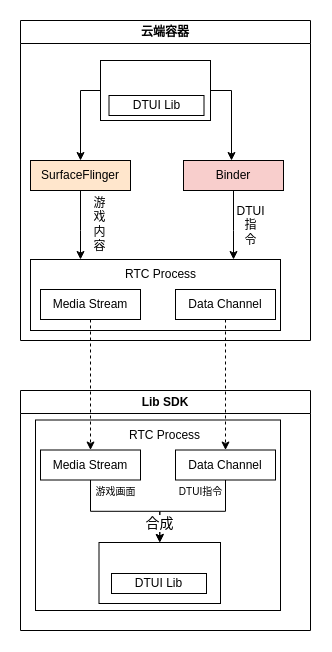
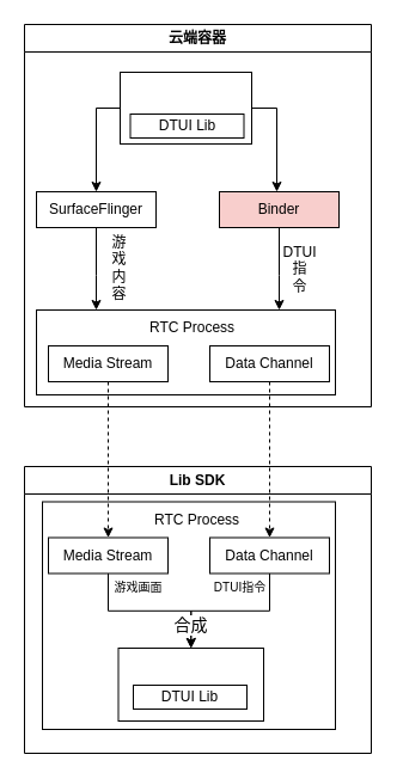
  <mxCell id="0" />
  <mxCell id="1" parent="0" />
  <mxCell id="2" style="edgeStyle=orthogonalEdgeStyle;rounded=0;orthogonalLoop=1;jettySize=auto;html=1;" edge="1" parent="1" source="4" target="7"><mxGeometry relative="1" as="geometry"><Array as="points"><mxPoint x="80" y="90" /></Array></mxGeometry></mxCell>
  <mxCell id="3" style="edgeStyle=orthogonalEdgeStyle;rounded=0;orthogonalLoop=1;jettySize=auto;html=1;" edge="1" parent="1"><mxGeometry relative="1" as="geometry"><mxPoint x="208" y="90" as="sourcePoint" /><mxPoint x="231" y="160" as="targetPoint" /><Array as="points"><mxPoint x="231" y="90" /></Array></mxGeometry></mxCell>
  <mxCell id="4" value="" style="rounded=0;whiteSpace=wrap;html=1;" vertex="1" parent="1"><mxGeometry x="100" y="60" width="110" height="60" as="geometry" /></mxCell>
  <mxCell id="5" value="DTUI Lib" style="rounded=0;whiteSpace=wrap;html=1;" vertex="1" parent="1"><mxGeometry x="108.5" y="95" width="95" height="20" as="geometry" /></mxCell>
  <mxCell id="6" value="" style="edgeStyle=orthogonalEdgeStyle;rounded=0;orthogonalLoop=1;jettySize=auto;html=1;" edge="1" parent="1" source="7" target="10"><mxGeometry relative="1" as="geometry"><Array as="points"><mxPoint x="80" y="230" /><mxPoint x="80" y="230" /></Array></mxGeometry></mxCell>
- <mxCell id="7" value="SurfaceFlinger" style="rounded=0;whiteSpace=wrap;html=1;fillColor=#ffe6cc;" vertex="1" parent="1"><mxGeometry x="30" y="160" width="100" height="30" as="geometry" /></mxCell>
+ <mxCell id="7" value="SurfaceFlinger" style="rounded=0;whiteSpace=wrap;html=1;" vertex="1" parent="1"><mxGeometry x="30" y="160" width="100" height="30" as="geometry" /></mxCell>
  <mxCell id="8" style="edgeStyle=orthogonalEdgeStyle;rounded=0;orthogonalLoop=1;jettySize=auto;html=1;" edge="1" parent="1" source="9" target="10"><mxGeometry relative="1" as="geometry"><Array as="points"><mxPoint x="233" y="230" /><mxPoint x="233" y="230" /></Array></mxGeometry></mxCell>
  <mxCell id="9" value="Binder" style="rounded=0;whiteSpace=wrap;html=1;fillColor=#f8cecc;" vertex="1" parent="1"><mxGeometry x="183" y="160" width="100" height="30" as="geometry" /></mxCell>
  <mxCell id="10" value="" style="rounded=0;whiteSpace=wrap;html=1;" vertex="1" parent="1"><mxGeometry x="30" y="259" width="250" height="71" as="geometry" /></mxCell>
  <mxCell id="11" value="游&lt;div&gt;戏&lt;/div&gt;&lt;div&gt;内&lt;/div&gt;&lt;div&gt;容&lt;/div&gt;" style="text;html=1;align=center;verticalAlign=middle;resizable=0;points=[];autosize=1;strokeColor=none;fillColor=none;" vertex="1" parent="1"><mxGeometry x="79" y="189" width="40" height="70" as="geometry" /></mxCell>
  <mxCell id="12" value="DTUI&lt;br&gt;指&lt;div&gt;令&lt;/div&gt;" style="text;html=1;align=center;verticalAlign=middle;resizable=0;points=[];autosize=1;strokeColor=none;fillColor=none;" vertex="1" parent="1"><mxGeometry x="225" y="195" width="50" height="60" as="geometry" /></mxCell>
  <mxCell id="13" value="云端容器" style="swimlane;whiteSpace=wrap;html=1;" vertex="1" parent="1"><mxGeometry x="20" y="20" width="290" height="320" as="geometry" /></mxCell>
  <mxCell id="14" value="Data Channel" style="rounded=0;whiteSpace=wrap;html=1;" vertex="1" parent="13"><mxGeometry x="155" y="269" width="100" height="30" as="geometry" /></mxCell>
  <mxCell id="15" value="RTC Process" style="text;html=1;align=center;verticalAlign=middle;resizable=0;points=[];autosize=1;strokeColor=none;fillColor=none;" vertex="1" parent="1"><mxGeometry x="115" y="259" width="90" height="30" as="geometry" /></mxCell>
  <mxCell id="16" value="Media Stream" style="rounded=0;whiteSpace=wrap;html=1;" vertex="1" parent="1"><mxGeometry x="40" y="289" width="100" height="30" as="geometry" /></mxCell>
  <mxCell id="17" value="Lib SDK" style="swimlane;whiteSpace=wrap;html=1;" vertex="1" parent="1"><mxGeometry x="20" y="390" width="290" height="240" as="geometry" /></mxCell>
  <mxCell id="18" value="" style="rounded=0;whiteSpace=wrap;html=1;" vertex="1" parent="17"><mxGeometry x="15" y="29.5" width="245" height="190.5" as="geometry" /></mxCell>
  <mxCell id="19" value="RTC Process" style="text;html=1;align=center;verticalAlign=middle;resizable=0;points=[];autosize=1;strokeColor=none;fillColor=none;" vertex="1" parent="17"><mxGeometry x="99" y="29.5" width="90" height="30" as="geometry" /></mxCell>
  <mxCell id="20" value="" style="edgeStyle=orthogonalEdgeStyle;rounded=0;orthogonalLoop=1;jettySize=auto;html=1;" edge="1" parent="17" source="21" target="25"><mxGeometry relative="1" as="geometry" /></mxCell>
  <mxCell id="21" value="Media Stream" style="rounded=0;whiteSpace=wrap;html=1;" vertex="1" parent="17"><mxGeometry x="20" y="59.5" width="100" height="30" as="geometry" /></mxCell>
  <mxCell id="22" style="edgeStyle=orthogonalEdgeStyle;rounded=0;orthogonalLoop=1;jettySize=auto;html=1;entryX=0.5;entryY=0;entryDx=0;entryDy=0;" edge="1" parent="17" source="24" target="25"><mxGeometry relative="1" as="geometry" /></mxCell>
  <mxCell id="23" value="&lt;font style=&quot;font-size: 14px;&quot;&gt;合成&lt;/font&gt;" style="edgeLabel;html=1;align=center;verticalAlign=middle;resizable=0;points=[];" vertex="1" connectable="0" parent="22"><mxGeometry x="0.704" y="2" relative="1" as="geometry"><mxPoint x="-3" as="offset" /></mxGeometry></mxCell>
  <mxCell id="24" value="Data Channel" style="rounded=0;whiteSpace=wrap;html=1;" vertex="1" parent="17"><mxGeometry x="155" y="59.5" width="100" height="30" as="geometry" /></mxCell>
  <mxCell id="25" value="" style="rounded=0;whiteSpace=wrap;html=1;" vertex="1" parent="17"><mxGeometry x="78.5" y="152" width="121.5" height="61" as="geometry" /></mxCell>
  <mxCell id="26" value="&lt;font style=&quot;font-size: 10px;&quot;&gt;游戏画面&lt;/font&gt;" style="text;html=1;align=center;verticalAlign=middle;resizable=0;points=[];autosize=1;strokeColor=none;fillColor=none;" vertex="1" parent="17"><mxGeometry x="65" y="86" width="60" height="30" as="geometry" /></mxCell>
  <mxCell id="27" value="&lt;span style=&quot;font-size: 10px;&quot;&gt;DTUI指令&lt;/span&gt;" style="text;html=1;align=center;verticalAlign=middle;resizable=0;points=[];autosize=1;strokeColor=none;fillColor=none;" vertex="1" parent="17"><mxGeometry x="145" y="86" width="70" height="30" as="geometry" /></mxCell>
  <mxCell id="28" value="DTUI Lib" style="rounded=0;whiteSpace=wrap;html=1;" vertex="1" parent="17"><mxGeometry x="91" y="183" width="95" height="20" as="geometry" /></mxCell>
  <mxCell id="29" style="edgeStyle=orthogonalEdgeStyle;rounded=0;orthogonalLoop=1;jettySize=auto;html=1;dashed=1;" edge="1" parent="1" source="16" target="21"><mxGeometry relative="1" as="geometry" /></mxCell>
  <mxCell id="30" style="edgeStyle=orthogonalEdgeStyle;rounded=0;orthogonalLoop=1;jettySize=auto;html=1;dashed=1;" edge="1" parent="1" source="14" target="24"><mxGeometry relative="1" as="geometry" /></mxCell>
